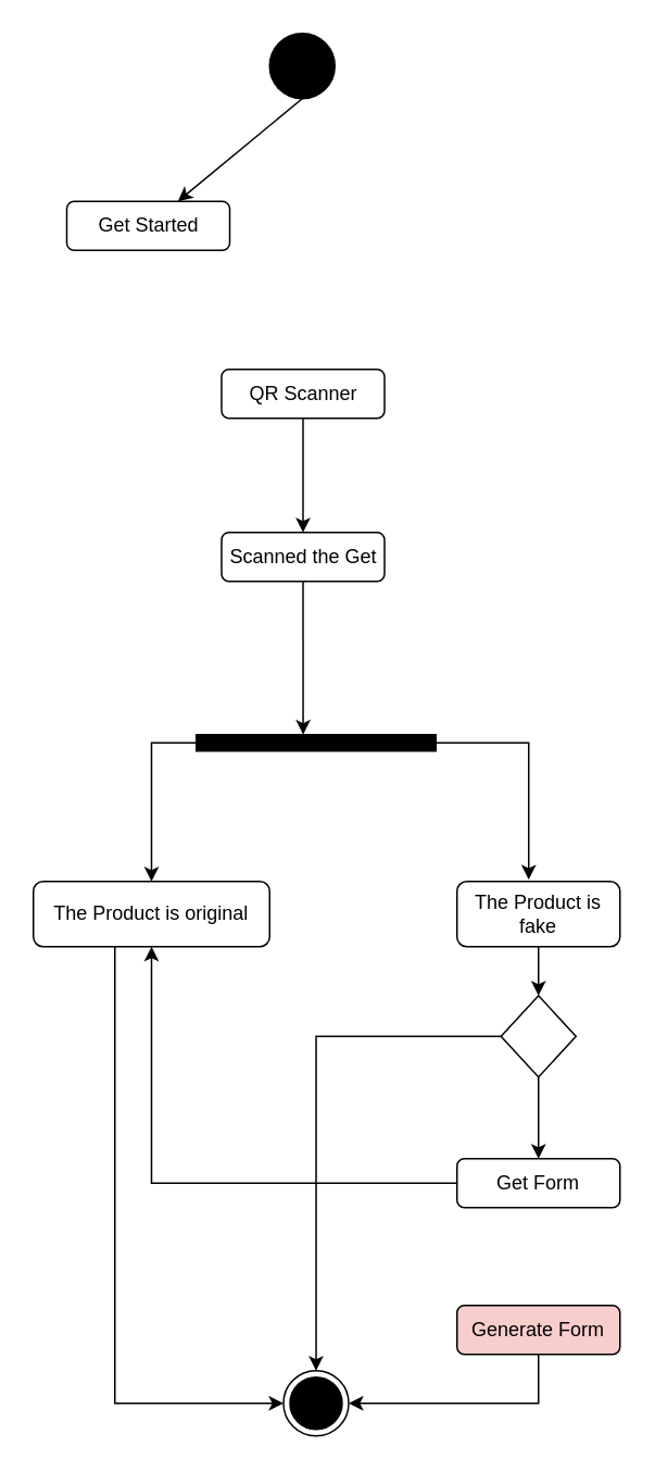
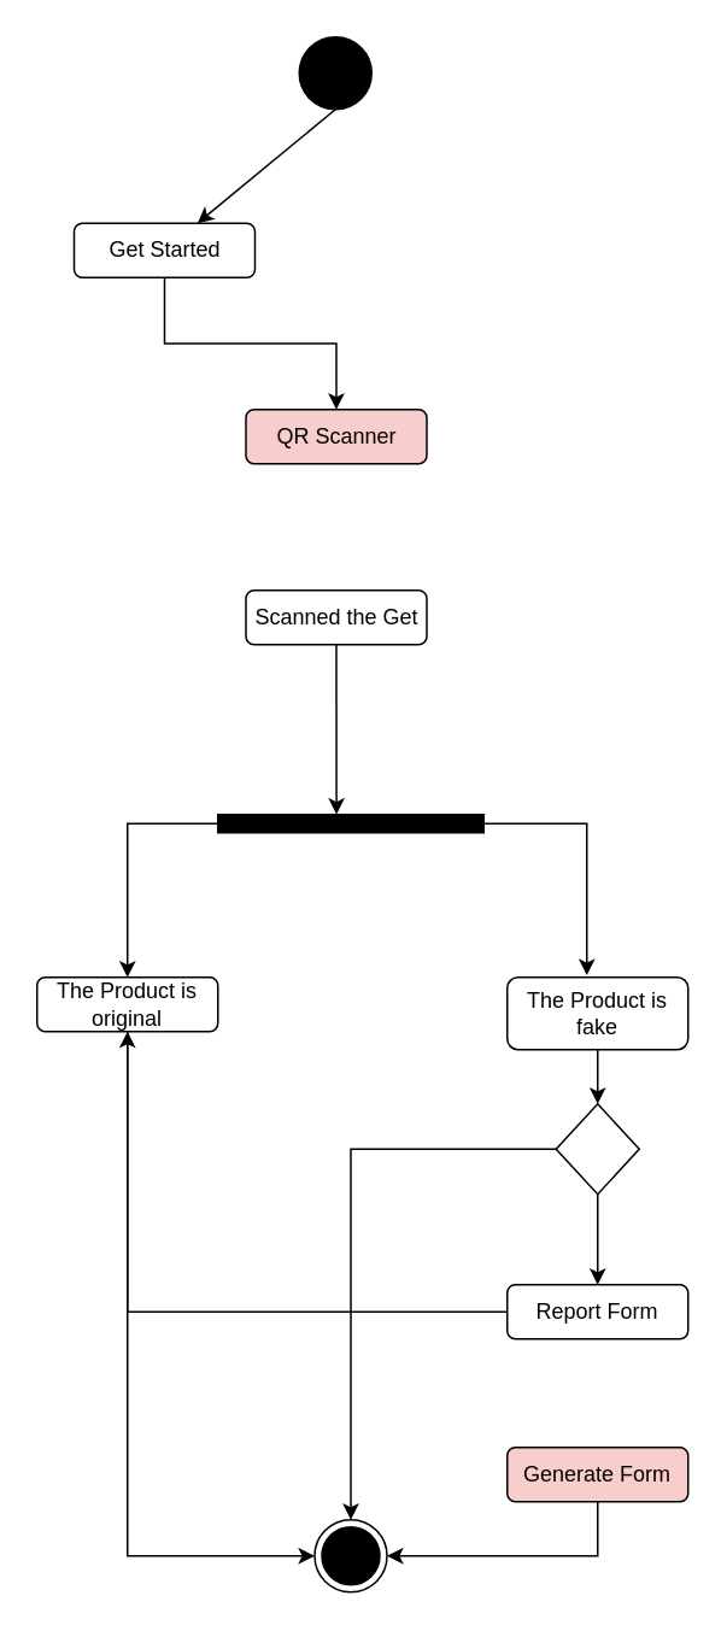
  <mxCell id="0" />
  <mxCell id="1" parent="0" />
  <mxCell id="2" value="" style="ellipse;whiteSpace=wrap;html=1;rounded=0;shadow=0;comic=0;labelBackgroundColor=none;strokeWidth=1;fillColor=#000000;fontFamily=Verdana;fontSize=12;align=center;" parent="1" vertex="1"><mxGeometry x="165" y="20" width="40" height="40" as="geometry" /></mxCell>
  <mxCell id="3" value="" style="endArrow=classic;html=1;rounded=0;exitX=0.5;exitY=1;exitDx=0;exitDy=0;" parent="1" source="2" target="5" edge="1"><mxGeometry width="50" height="50" relative="1" as="geometry"><mxPoint x="-120" y="-100" as="sourcePoint" /><mxPoint x="185.5" y="130" as="targetPoint" /></mxGeometry></mxCell>
+ <mxCell id="4" style="edgeStyle=orthogonalEdgeStyle;rounded=0;orthogonalLoop=1;jettySize=auto;html=1;entryX=0.5;entryY=0;entryDx=0;entryDy=0;" parent="1" source="5" target="7" edge="1"><mxGeometry relative="1" as="geometry" /></mxCell>
  <mxCell id="5" value="Get Started" style="rounded=1;whiteSpace=wrap;html=1;" parent="1" vertex="1"><mxGeometry x="40.5" y="123" width="100" height="30" as="geometry" /></mxCell>
- <mxCell id="6" style="edgeStyle=orthogonalEdgeStyle;rounded=0;orthogonalLoop=1;jettySize=auto;html=1;entryX=0.5;entryY=0;entryDx=0;entryDy=0;" parent="1" source="7" target="8" edge="1"><mxGeometry relative="1" as="geometry" /></mxCell>
- <mxCell id="7" value="QR Scanner" style="rounded=1;whiteSpace=wrap;html=1;" parent="1" vertex="1"><mxGeometry x="135.5" y="226" width="100" height="30" as="geometry" /></mxCell>
+ <mxCell id="7" value="QR Scanner" style="rounded=1;whiteSpace=wrap;html=1;fillColor=#f8cecc;" parent="1" vertex="1"><mxGeometry x="135.5" y="226" width="100" height="30" as="geometry" /></mxCell>
  <mxCell id="8" value="Scanned the Get" style="rounded=1;whiteSpace=wrap;html=1;" parent="1" vertex="1"><mxGeometry x="135.5" y="326" width="100" height="30" as="geometry" /></mxCell>
  <mxCell id="9" style="edgeStyle=orthogonalEdgeStyle;rounded=0;orthogonalLoop=1;jettySize=auto;html=1;entryX=0.5;entryY=0;entryDx=0;entryDy=0;exitX=0;exitY=0.5;exitDx=0;exitDy=0;" parent="1" source="10" target="13" edge="1"><mxGeometry relative="1" as="geometry" /></mxCell>
  <mxCell id="10" value="" style="whiteSpace=wrap;html=1;rounded=0;shadow=0;comic=0;labelBackgroundColor=none;strokeWidth=1;fillColor=#000000;fontFamily=Verdana;fontSize=12;align=center;rotation=0;" parent="1" vertex="1"><mxGeometry x="120" y="450" width="147" height="10" as="geometry" /></mxCell>
  <mxCell id="11" value="" style="ellipse;html=1;shape=endState;fillColor=#000000;strokeColor=#000000;" parent="1" vertex="1"><mxGeometry x="173.5" y="840" width="40" height="40" as="geometry" /></mxCell>
  <mxCell id="12" style="edgeStyle=orthogonalEdgeStyle;rounded=0;orthogonalLoop=1;jettySize=auto;html=1;entryX=0;entryY=0.5;entryDx=0;entryDy=0;" parent="1" source="13" target="11" edge="1"><mxGeometry relative="1" as="geometry"><mxPoint x="70" y="750" as="targetPoint" /><Array as="points"><mxPoint x="70" y="860" /></Array></mxGeometry></mxCell>
- <mxCell id="13" value="The Product is original" style="rounded=1;whiteSpace=wrap;html=1;" parent="1" vertex="1"><mxGeometry x="20" y="540" width="145" height="40" as="geometry" /></mxCell>
+ <mxCell id="13" value="The Product is original" style="rounded=1;whiteSpace=wrap;html=1;" parent="1" vertex="1"><mxGeometry x="20" y="540" width="100" height="30" as="geometry" /></mxCell>
  <mxCell id="14" value="" style="endArrow=classic;html=1;rounded=0;exitX=0.5;exitY=1;exitDx=0;exitDy=0;entryX=0.446;entryY=-0.003;entryDx=0;entryDy=0;entryPerimeter=0;" parent="1" source="8" target="10" edge="1"><mxGeometry width="50" height="50" relative="1" as="geometry"><mxPoint x="40" y="460" as="sourcePoint" /><mxPoint x="90" y="410" as="targetPoint" /></mxGeometry></mxCell>
  <mxCell id="15" style="edgeStyle=orthogonalEdgeStyle;rounded=0;orthogonalLoop=1;jettySize=auto;html=1;" parent="1" source="16" edge="1"><mxGeometry relative="1" as="geometry"><mxPoint x="330" y="610" as="targetPoint" /></mxGeometry></mxCell>
  <mxCell id="16" value="The Product is fake" style="rounded=1;whiteSpace=wrap;html=1;" parent="1" vertex="1"><mxGeometry x="280" y="540" width="100" height="40" as="geometry" /></mxCell>
  <mxCell id="17" style="edgeStyle=orthogonalEdgeStyle;rounded=0;orthogonalLoop=1;jettySize=auto;html=1;entryX=0.44;entryY=-0.028;entryDx=0;entryDy=0;exitX=1;exitY=0.5;exitDx=0;exitDy=0;entryPerimeter=0;" parent="1" source="10" target="16" edge="1"><mxGeometry relative="1" as="geometry"><mxPoint x="130" y="465" as="sourcePoint" /><mxPoint x="80" y="550" as="targetPoint" /></mxGeometry></mxCell>
  <mxCell id="18" style="edgeStyle=orthogonalEdgeStyle;rounded=0;orthogonalLoop=1;jettySize=auto;html=1;" parent="1" source="19" target="13" edge="1"><mxGeometry relative="1" as="geometry" /></mxCell>
- <mxCell id="19" value="Get Form" style="rounded=1;whiteSpace=wrap;html=1;" parent="1" vertex="1"><mxGeometry x="280" y="710" width="100" height="30" as="geometry" /></mxCell>
+ <mxCell id="19" value="Report Form" style="rounded=1;whiteSpace=wrap;html=1;" parent="1" vertex="1"><mxGeometry x="280" y="710" width="100" height="30" as="geometry" /></mxCell>
  <mxCell id="20" style="edgeStyle=orthogonalEdgeStyle;rounded=0;orthogonalLoop=1;jettySize=auto;html=1;exitX=0.5;exitY=1;exitDx=0;exitDy=0;entryX=1;entryY=0.5;entryDx=0;entryDy=0;" parent="1" source="21" target="11" edge="1"><mxGeometry relative="1" as="geometry"><mxPoint x="240" y="750" as="targetPoint" /></mxGeometry></mxCell>
  <mxCell id="21" value="Generate Form" style="rounded=1;whiteSpace=wrap;html=1;fillColor=#f8cecc;" parent="1" vertex="1"><mxGeometry x="280" y="800" width="100" height="30" as="geometry" /></mxCell>
  <mxCell id="22" style="edgeStyle=orthogonalEdgeStyle;rounded=0;orthogonalLoop=1;jettySize=auto;html=1;entryX=0.5;entryY=0;entryDx=0;entryDy=0;" edge="1" parent="1" source="24" target="19"><mxGeometry relative="1" as="geometry" /></mxCell>
  <mxCell id="23" style="edgeStyle=orthogonalEdgeStyle;rounded=0;orthogonalLoop=1;jettySize=auto;html=1;entryX=0.5;entryY=0;entryDx=0;entryDy=0;" edge="1" parent="1" source="24" target="11"><mxGeometry relative="1" as="geometry"><mxPoint x="190" y="640" as="targetPoint" /></mxGeometry></mxCell>
  <mxCell id="24" value="" style="rhombus;whiteSpace=wrap;html=1;" vertex="1" parent="1"><mxGeometry x="307" y="610" width="46" height="50" as="geometry" /></mxCell>
